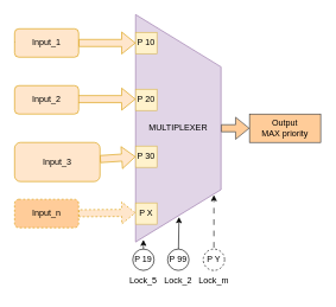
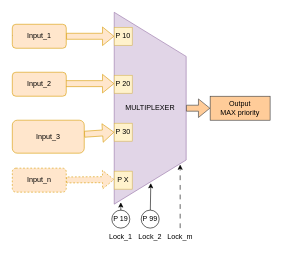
  <mxCell id="0" />
  <mxCell id="1" parent="0" />
  <mxCell id="2" value="MULTIPLEXER" style="verticalLabelPosition=middle;verticalAlign=middle;html=1;shape=trapezoid;perimeter=trapezoidPerimeter;whiteSpace=wrap;size=0.23;arcSize=10;flipV=1;labelPosition=center;align=center;direction=south;fillColor=#e1d5e7;strokeColor=#9673a6;" vertex="1" parent="1"><mxGeometry x="190" y="20" width="120" height="320" as="geometry" /></mxCell>
  <mxCell id="3" value="" style="shape=flexArrow;endArrow=classic;html=1;rounded=0;fillColor=#ffe6cc;strokeColor=#d79b00;" edge="1" parent="1" source="15"><mxGeometry width="50" height="50" relative="1" as="geometry"><mxPoint x="30" y="59" as="sourcePoint" /><mxPoint x="190" y="60" as="targetPoint" /></mxGeometry></mxCell>
  <mxCell id="4" value="" style="shape=flexArrow;endArrow=classic;html=1;rounded=0;entryX=0.859;entryY=1.003;entryDx=0;entryDy=0;entryPerimeter=0;dashed=1;fillColor=#ffe6cc;strokeColor=#d79b00;" edge="1" parent="1" source="11"><mxGeometry width="50" height="50" relative="1" as="geometry"><mxPoint x="30" y="299" as="sourcePoint" /><mxPoint x="190" y="299" as="targetPoint" /></mxGeometry></mxCell>
  <mxCell id="5" value="" style="shape=flexArrow;endArrow=classic;html=1;rounded=0;entryX=0.859;entryY=1.003;entryDx=0;entryDy=0;entryPerimeter=0;fillColor=#ffe6cc;strokeColor=#d79b00;" edge="1" parent="1"><mxGeometry width="50" height="50" relative="1" as="geometry"><mxPoint x="30" y="139" as="sourcePoint" /><mxPoint x="190" y="139" as="targetPoint" /></mxGeometry></mxCell>
  <mxCell id="6" value="" style="shape=flexArrow;endArrow=classic;html=1;rounded=0;fillColor=#ffe6cc;strokeColor=#d79b00;" edge="1" parent="1" source="12"><mxGeometry width="50" height="50" relative="1" as="geometry"><mxPoint x="30" y="218" as="sourcePoint" /><mxPoint x="190" y="220" as="targetPoint" /></mxGeometry></mxCell>
  <mxCell id="7" value="" style="shape=flexArrow;endArrow=classic;html=1;rounded=0;fillColor=#ffcc99;strokeColor=#36393d;" edge="1" parent="1"><mxGeometry width="50" height="50" relative="1" as="geometry"><mxPoint x="310" y="180" as="sourcePoint" /><mxPoint x="350" y="180" as="targetPoint" /></mxGeometry></mxCell>
  <mxCell id="8" value="" style="endArrow=classic;html=1;rounded=0;exitX=0.5;exitY=0;exitDx=0;exitDy=0;" edge="1" parent="1" source="16"><mxGeometry width="50" height="50" relative="1" as="geometry"><mxPoint x="201" y="386" as="sourcePoint" /><mxPoint x="201" y="337" as="targetPoint" /></mxGeometry></mxCell>
  <mxCell id="9" value="" style="endArrow=classic;html=1;rounded=0;" edge="1" parent="1" source="26"><mxGeometry width="50" height="50" relative="1" as="geometry"><mxPoint x="250" y="380" as="sourcePoint" /><mxPoint x="251" y="305" as="targetPoint" /></mxGeometry></mxCell>
  <mxCell id="10" value="" style="endArrow=classic;html=1;rounded=0;dashed=1;dashPattern=8 8;curved=0;exitX=0.5;exitY=0;exitDx=0;exitDy=0;" edge="1" parent="1" source="18"><mxGeometry width="50" height="50" relative="1" as="geometry"><mxPoint x="300" y="372" as="sourcePoint" /><mxPoint x="300" y="274" as="targetPoint" /></mxGeometry></mxCell>
- <mxCell id="11" value="Input_n" style="rounded=1;whiteSpace=wrap;html=1;fillColor=#ffcc99;strokeColor=#d79b00;dashed=1;" vertex="1" parent="1"><mxGeometry x="20" y="280" width="90" height="40" as="geometry" /></mxCell>
+ <mxCell id="11" value="Input_n" style="rounded=1;whiteSpace=wrap;html=1;fillColor=#ffe6cc;strokeColor=#d79b00;dashed=1;" vertex="1" parent="1"><mxGeometry x="20" y="280" width="90" height="40" as="geometry" /></mxCell>
  <mxCell id="12" value="Input_3" style="rounded=1;whiteSpace=wrap;html=1;fillColor=#ffe6cc;strokeColor=#d79b00;" vertex="1" parent="1"><mxGeometry x="20" y="200" width="120" height="55" as="geometry" /></mxCell>
  <mxCell id="13" value="Input_2" style="rounded=1;whiteSpace=wrap;html=1;fillColor=#ffe6cc;strokeColor=#d79b00;" vertex="1" parent="1"><mxGeometry x="20" y="120" width="90" height="40" as="geometry" /></mxCell>
  <mxCell id="14" value="" style="shape=flexArrow;endArrow=classic;html=1;rounded=0;" edge="1" parent="1" target="15"><mxGeometry width="50" height="50" relative="1" as="geometry"><mxPoint x="30" y="59" as="sourcePoint" /><mxPoint x="190" y="60" as="targetPoint" /></mxGeometry></mxCell>
  <mxCell id="15" value="Input_1" style="rounded=1;whiteSpace=wrap;html=1;fillColor=#ffe6cc;strokeColor=#d79b00;" vertex="1" parent="1"><mxGeometry x="20" y="40" width="90" height="40" as="geometry" /></mxCell>
- <mxCell id="16" value="Lock_5" style="text;html=1;align=center;verticalAlign=middle;whiteSpace=wrap;rounded=0;" vertex="1" parent="1"><mxGeometry x="171" y="380" width="60" height="30" as="geometry" /></mxCell>
+ <mxCell id="16" value="Lock_1" style="text;html=1;align=center;verticalAlign=middle;whiteSpace=wrap;rounded=0;" vertex="1" parent="1"><mxGeometry x="171" y="380" width="60" height="30" as="geometry" /></mxCell>
  <mxCell id="17" value="Lock_2" style="text;html=1;align=center;verticalAlign=middle;whiteSpace=wrap;rounded=0;" vertex="1" parent="1"><mxGeometry x="220" y="380" width="60" height="30" as="geometry" /></mxCell>
  <mxCell id="18" value="Lock_m" style="text;html=1;align=center;verticalAlign=middle;whiteSpace=wrap;rounded=0;" vertex="1" parent="1"><mxGeometry x="270" y="380" width="60" height="30" as="geometry" /></mxCell>
  <mxCell id="19" value="Output&lt;div&gt;MAX priority&lt;/div&gt;" style="rounded=0;whiteSpace=wrap;html=1;fillColor=#ffcc99;strokeColor=#36393d;" vertex="1" parent="1"><mxGeometry x="350" y="160" width="100" height="40" as="geometry" /></mxCell>
  <mxCell id="20" value="P 10" style="whiteSpace=wrap;html=1;aspect=fixed;fillColor=#fff2cc;strokeColor=#d6b656;" vertex="1" parent="1"><mxGeometry x="190" y="45" width="30" height="30" as="geometry" /></mxCell>
  <mxCell id="21" value="P 20" style="whiteSpace=wrap;html=1;aspect=fixed;fillColor=#fff2cc;strokeColor=#d6b656;" vertex="1" parent="1"><mxGeometry x="190" y="125" width="30" height="30" as="geometry" /></mxCell>
  <mxCell id="22" value="P 30" style="whiteSpace=wrap;html=1;aspect=fixed;fillColor=#fff2cc;strokeColor=#d6b656;" vertex="1" parent="1"><mxGeometry x="190" y="205" width="30" height="30" as="geometry" /></mxCell>
  <mxCell id="23" value="P X" style="whiteSpace=wrap;html=1;aspect=fixed;fillColor=#fff2cc;strokeColor=#d6b656;" vertex="1" parent="1"><mxGeometry x="190" y="285" width="30" height="30" as="geometry" /></mxCell>
  <mxCell id="24" value="P 19" style="ellipse;whiteSpace=wrap;html=1;aspect=fixed;" vertex="1" parent="1"><mxGeometry x="186" y="350" width="30" height="30" as="geometry" /></mxCell>
  <mxCell id="25" value="" style="endArrow=classic;html=1;rounded=0;" edge="1" parent="1" target="26"><mxGeometry width="50" height="50" relative="1" as="geometry"><mxPoint x="250" y="380" as="sourcePoint" /><mxPoint x="251" y="305" as="targetPoint" /></mxGeometry></mxCell>
  <mxCell id="26" value="P 99" style="ellipse;whiteSpace=wrap;html=1;aspect=fixed;" vertex="1" parent="1"><mxGeometry x="235" y="350" width="30" height="30" as="geometry" /></mxCell>
- <mxCell id="27" value="P Y" style="ellipse;whiteSpace=wrap;html=1;aspect=fixed;dashed=1;" vertex="1" parent="1"><mxGeometry x="285" y="350" width="30" height="30" as="geometry" /></mxCell>
